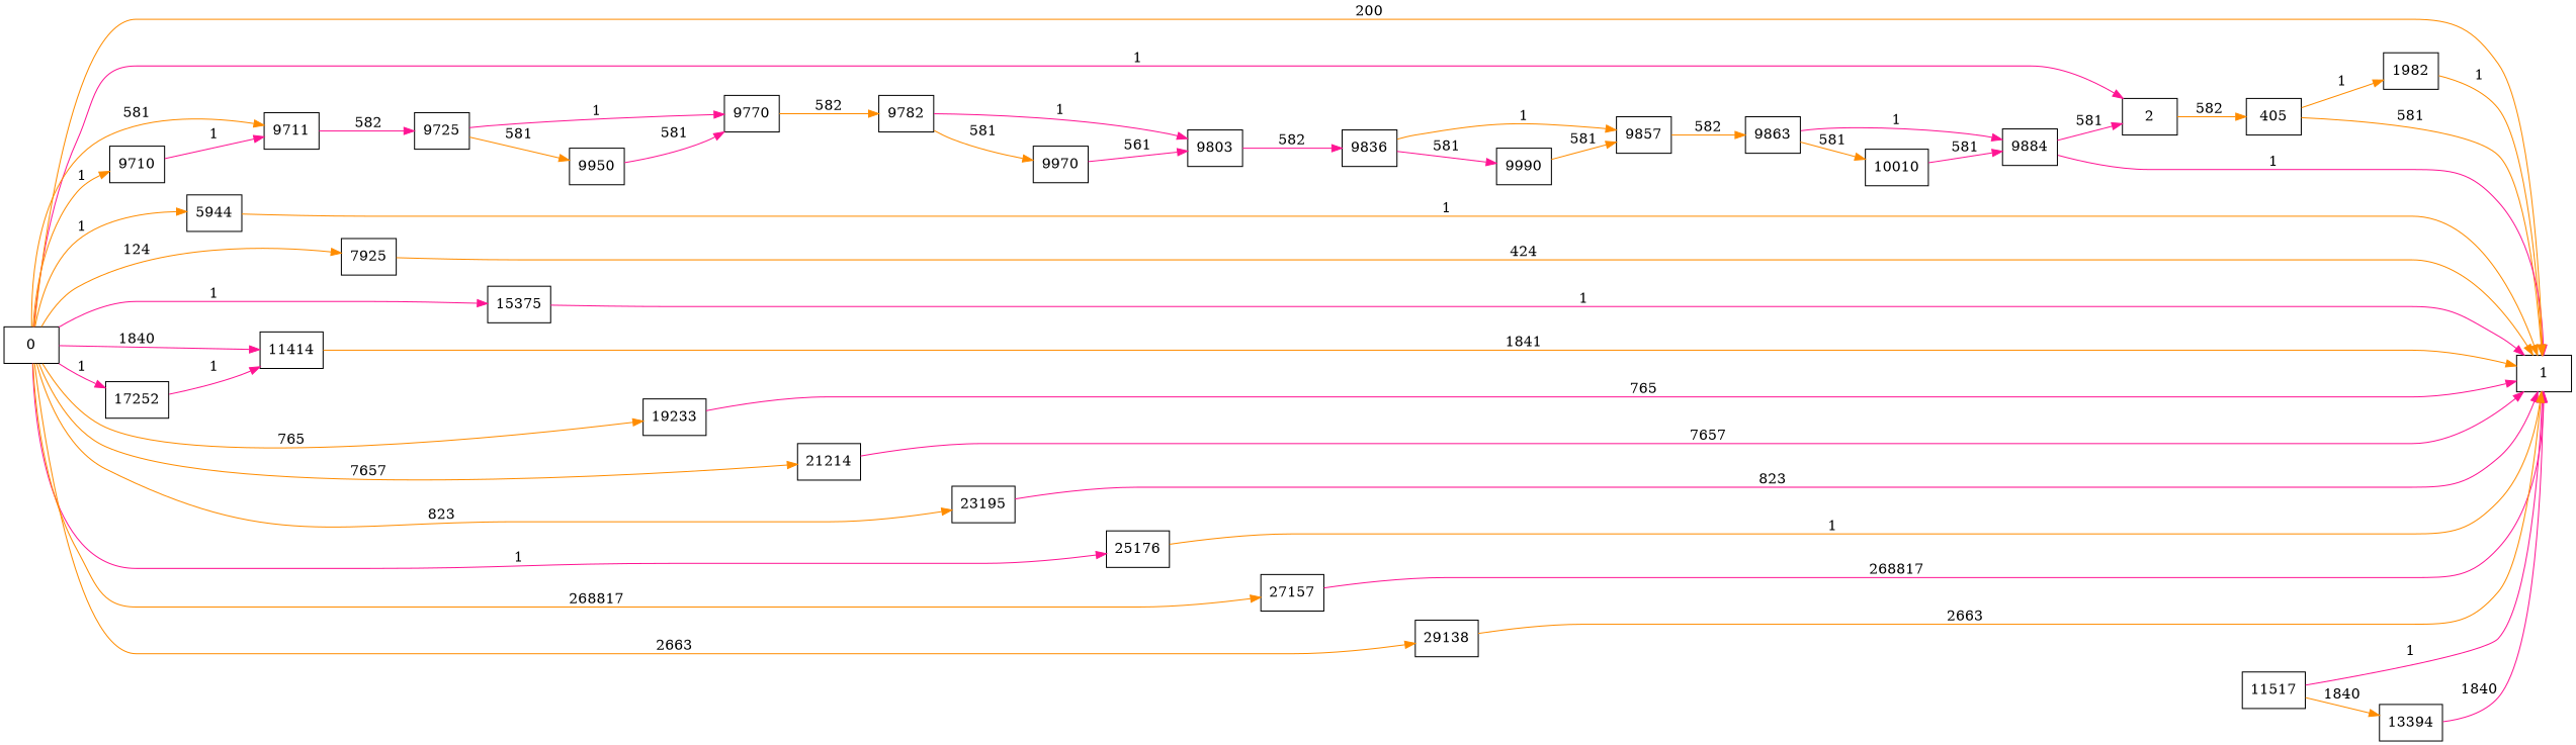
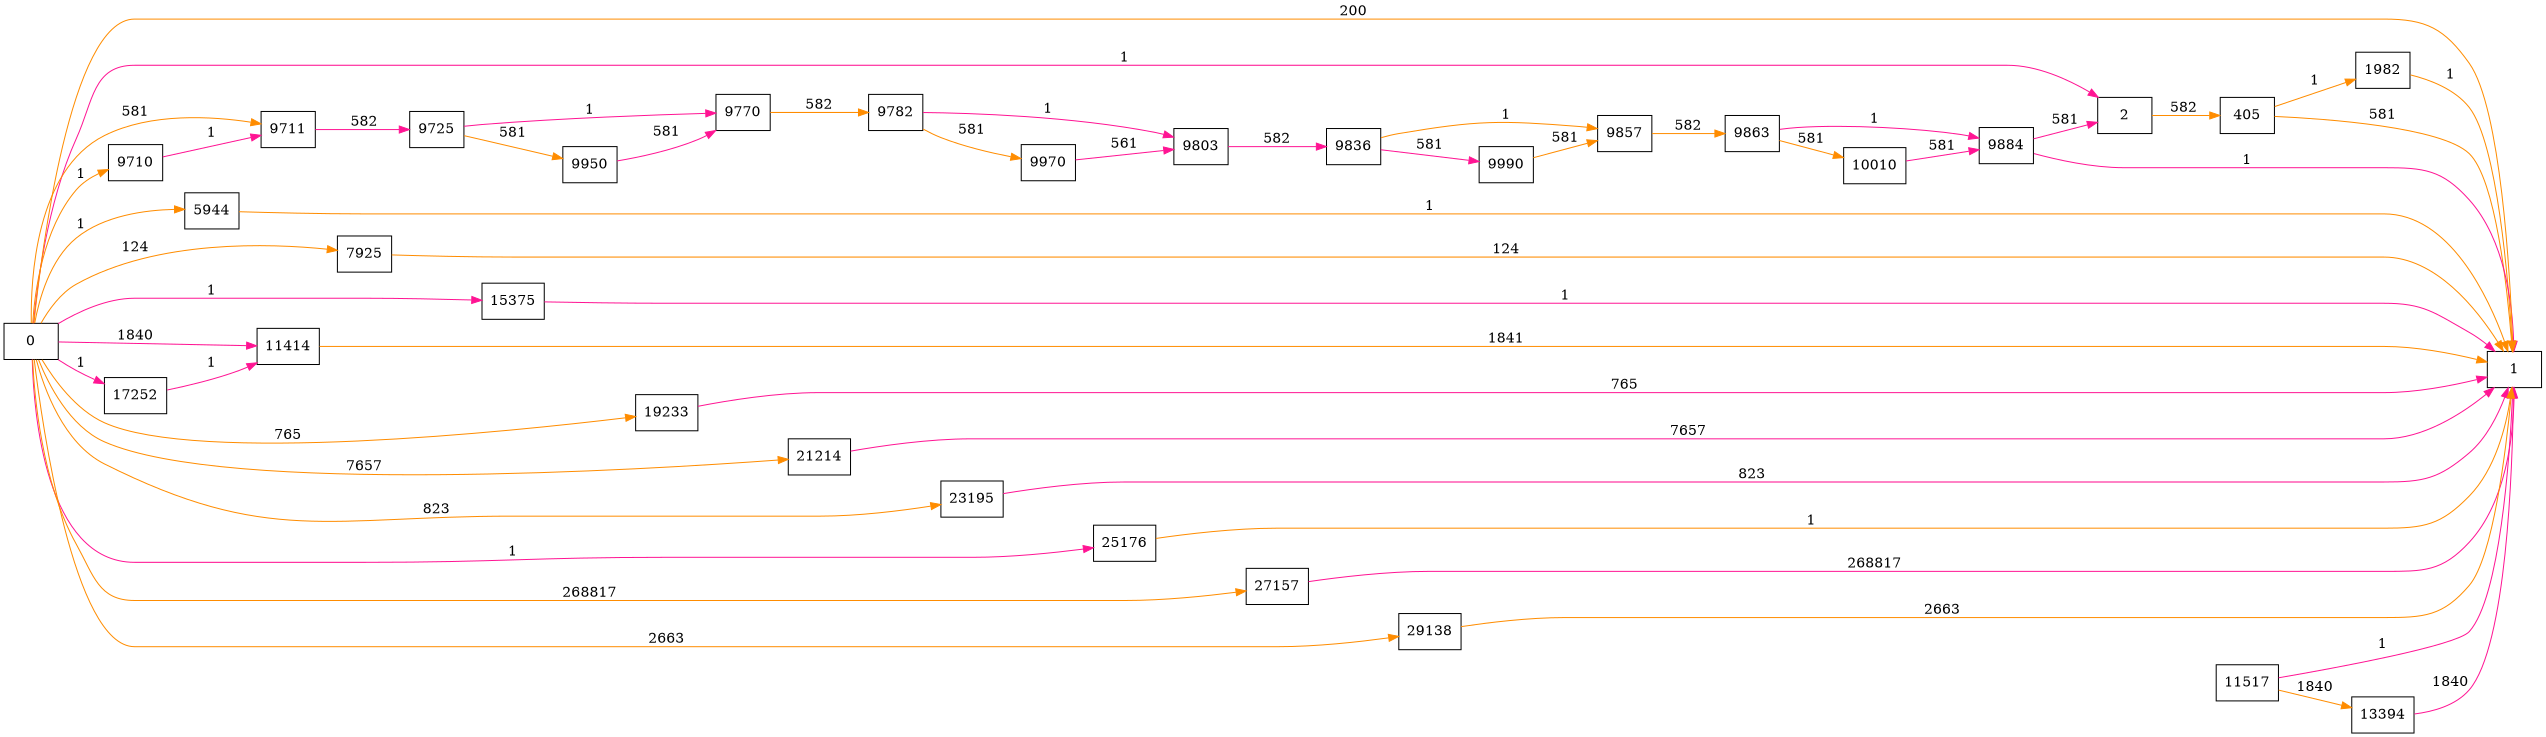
  digraph {
    rankdir=LR
    node [shape=rectangle]
    edge [color=darkorange]
    2
    405
    1
    1982
    5944
    7925
    9710
    9711
    9725
    9770
    9950
    9782
    9803
    9970
    9836
    9857
    9990
    9863
    9884
    10010
    11414
    11517
    13394
    15375
    17252
    19233
    21214
    23195
    25176
    27157
    29138
    0
    2 -> 405 [label=582]
    405 -> 1 [label=581]
    405 -> 1982 [label=1]
    1982 -> 1 [label=1]
    5944 -> 1 [label=1]
-   7925 -> 1 [label=424]
+   7925 -> 1 [label=124]
    9710 -> 9711 [color=deeppink label=1]
    9711 -> 9725 [color=deeppink label=582]
    9725 -> 9770 [color=deeppink label=1]
    9725 -> 9950 [label=581]
    9770 -> 9782 [label=582]
    9950 -> 9770 [color=deeppink label=581]
    9782 -> 9803 [color=deeppink label=1]
    9782 -> 9970 [label=581]
    9803 -> 9836 [color=deeppink label=582]
    9970 -> 9803 [color=deeppink label=561]
    9836 -> 9857 [label=1]
    9836 -> 9990 [color=deeppink label=581]
    9857 -> 9863 [label=582]
    9990 -> 9857 [label=581]
    9863 -> 9884 [color=deeppink label=1]
    9863 -> 10010 [label=581]
    9884 -> 2 [color=deeppink label=581]
    9884 -> 1 [color=deeppink label=1]
    10010 -> 9884 [color=deeppink label=581]
    11414 -> 1 [label=1841]
    11517 -> 1 [color=deeppink label=1]
    11517 -> 13394 [label=1840]
    13394 -> 1 [color=deeppink label=1840]
    15375 -> 1 [color=deeppink label=1]
    17252 -> 11414 [color=deeppink label=1]
    19233 -> 1 [color=deeppink label=765]
    21214 -> 1 [color=deeppink label=7657]
    23195 -> 1 [color=deeppink label=823]
    25176 -> 1 [label=1]
    27157 -> 1 [color=deeppink label=268817]
    29138 -> 1 [label=2663]
    0 -> 2 [color=deeppink label=1]
    0 -> 1 [label=200]
    0 -> 5944 [label=1]
    0 -> 7925 [label=124]
    0 -> 9710 [label=1]
    0 -> 9711 [label=581]
    0 -> 11414 [color=deeppink label=1840]
    0 -> 15375 [color=deeppink label=1]
    0 -> 17252 [color=deeppink label=1]
    0 -> 19233 [label=765]
    0 -> 21214 [label=7657]
    0 -> 23195 [label=823]
    0 -> 25176 [color=deeppink label=1]
    0 -> 27157 [label=268817]
    0 -> 29138 [label=2663]
  }
